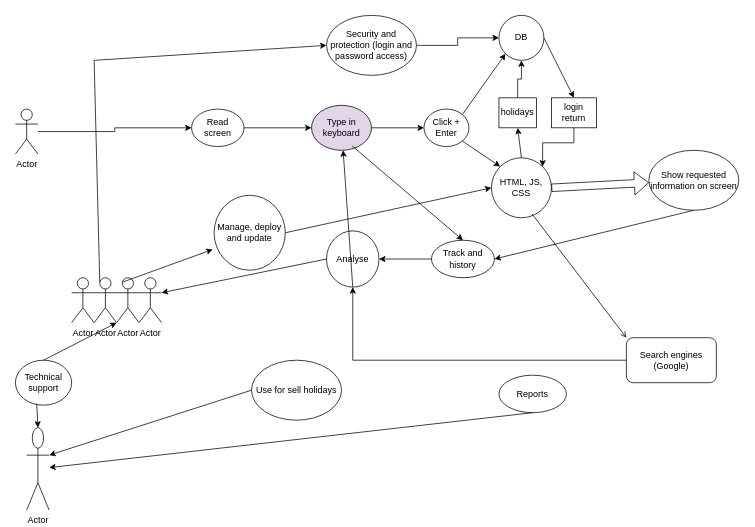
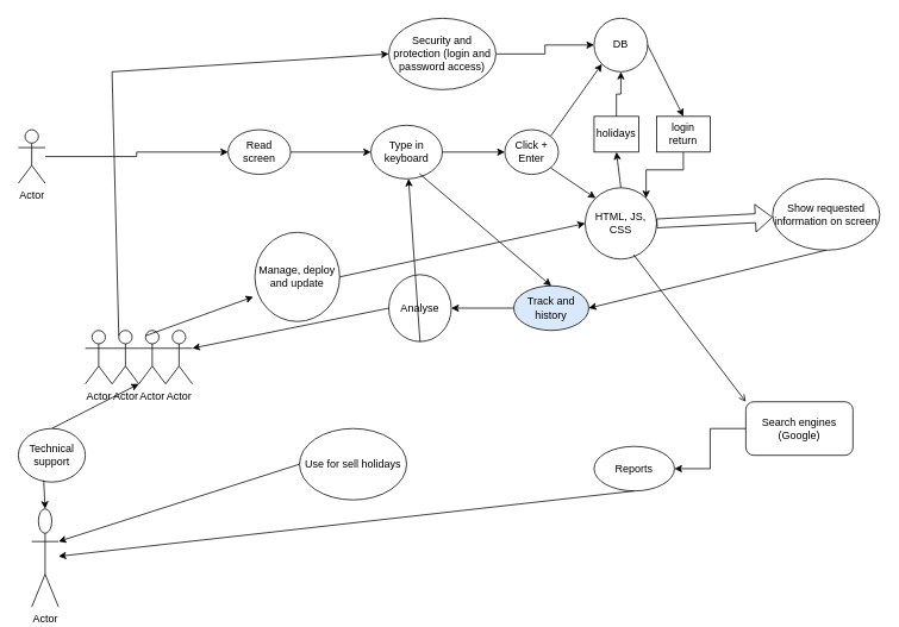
  <mxCell id="0" />
  <mxCell id="1" parent="0" />
  <mxCell id="2" value="" style="edgeStyle=orthogonalEdgeStyle;rounded=0;orthogonalLoop=1;jettySize=auto;html=1;" edge="1" parent="1" source="3" target="10"><mxGeometry relative="1" as="geometry" /></mxCell>
  <mxCell id="3" value="Actor" style="shape=umlActor;verticalLabelPosition=bottom;verticalAlign=top;html=1;outlineConnect=0;" vertex="1" parent="1"><mxGeometry x="20" y="145" width="30" height="60" as="geometry" /></mxCell>
  <mxCell id="4" value="Actor" style="shape=umlActor;verticalLabelPosition=bottom;verticalAlign=top;html=1;outlineConnect=0;" vertex="1" parent="1"><mxGeometry x="35" y="570" width="30" height="110" as="geometry" /></mxCell>
  <mxCell id="5" value="Actor" style="shape=umlActor;verticalLabelPosition=bottom;verticalAlign=top;html=1;outlineConnect=0;" vertex="1" parent="1"><mxGeometry x="95" y="370" width="30" height="60" as="geometry" /></mxCell>
  <mxCell id="6" value="Actor" style="shape=umlActor;verticalLabelPosition=bottom;verticalAlign=top;html=1;outlineConnect=0;" vertex="1" parent="1"><mxGeometry x="125" y="370" width="30" height="60" as="geometry" /></mxCell>
  <mxCell id="7" value="Actor" style="shape=umlActor;verticalLabelPosition=bottom;verticalAlign=top;html=1;outlineConnect=0;" vertex="1" parent="1"><mxGeometry x="155" y="370" width="30" height="60" as="geometry" /></mxCell>
  <mxCell id="8" value="Actor" style="shape=umlActor;verticalLabelPosition=bottom;verticalAlign=top;html=1;outlineConnect=0;" vertex="1" parent="1"><mxGeometry x="185" y="370" width="30" height="60" as="geometry" /></mxCell>
  <mxCell id="9" value="" style="edgeStyle=orthogonalEdgeStyle;rounded=0;orthogonalLoop=1;jettySize=auto;html=1;" edge="1" parent="1" source="10" target="11"><mxGeometry relative="1" as="geometry" /></mxCell>
  <mxCell id="10" value="Read screen" style="ellipse;whiteSpace=wrap;html=1;" vertex="1" parent="1"><mxGeometry x="255" y="145" width="70" height="50" as="geometry" /></mxCell>
- <mxCell id="11" value="Type in keyboard" style="ellipse;whiteSpace=wrap;html=1;fillColor=#e1d5e7;" vertex="1" parent="1"><mxGeometry x="415" y="140" width="80" height="60" as="geometry" /></mxCell>
+ <mxCell id="11" value="Type in keyboard" style="ellipse;whiteSpace=wrap;html=1;" vertex="1" parent="1"><mxGeometry x="415" y="140" width="80" height="60" as="geometry" /></mxCell>
  <mxCell id="12" value="Click + Enter" style="ellipse;whiteSpace=wrap;html=1;" vertex="1" parent="1"><mxGeometry x="565" y="145" width="60" height="50" as="geometry" /></mxCell>
  <mxCell id="13" value="" style="endArrow=classic;html=1;rounded=0;exitX=1;exitY=0.5;exitDx=0;exitDy=0;entryX=0;entryY=0.5;entryDx=0;entryDy=0;" edge="1" parent="1" source="11" target="12"><mxGeometry width="50" height="50" relative="1" as="geometry"><mxPoint x="655" y="300" as="sourcePoint" /><mxPoint x="705" y="250" as="targetPoint" /></mxGeometry></mxCell>
  <mxCell id="14" value="DB" style="ellipse;whiteSpace=wrap;html=1;" vertex="1" parent="1"><mxGeometry x="665" y="20" width="60" height="60" as="geometry" /></mxCell>
  <mxCell id="15" value="HTML, JS, CSS" style="ellipse;whiteSpace=wrap;html=1;" vertex="1" parent="1"><mxGeometry x="655" y="210" width="80" height="80" as="geometry" /></mxCell>
  <mxCell id="16" value="" style="endArrow=classic;html=1;rounded=0;exitX=1;exitY=0;exitDx=0;exitDy=0;entryX=0;entryY=1;entryDx=0;entryDy=0;" edge="1" parent="1" source="12" target="14"><mxGeometry width="50" height="50" relative="1" as="geometry"><mxPoint x="655" y="300" as="sourcePoint" /><mxPoint x="705" y="250" as="targetPoint" /></mxGeometry></mxCell>
  <mxCell id="17" value="" style="endArrow=classic;html=1;rounded=0;exitX=1;exitY=1;exitDx=0;exitDy=0;entryX=0;entryY=0;entryDx=0;entryDy=0;" edge="1" parent="1" source="12" target="15"><mxGeometry width="50" height="50" relative="1" as="geometry"><mxPoint x="655" y="300" as="sourcePoint" /><mxPoint x="705" y="250" as="targetPoint" /></mxGeometry></mxCell>
  <mxCell id="18" value="" style="edgeStyle=orthogonalEdgeStyle;rounded=0;orthogonalLoop=1;jettySize=auto;html=1;" edge="1" parent="1" source="19" target="14"><mxGeometry relative="1" as="geometry" /></mxCell>
  <mxCell id="19" value="holidays" style="rounded=0;whiteSpace=wrap;html=1;" vertex="1" parent="1"><mxGeometry x="665" y="130" width="50" height="40" as="geometry" /></mxCell>
  <mxCell id="20" value="" style="edgeStyle=orthogonalEdgeStyle;rounded=0;orthogonalLoop=1;jettySize=auto;html=1;entryX=1;entryY=0;entryDx=0;entryDy=0;" edge="1" parent="1" source="21" target="15"><mxGeometry relative="1" as="geometry" /></mxCell>
  <mxCell id="21" value="login return" style="rounded=0;whiteSpace=wrap;html=1;" vertex="1" parent="1"><mxGeometry x="735" y="130" width="60" height="40" as="geometry" /></mxCell>
  <mxCell id="22" value="" style="endArrow=classic;html=1;rounded=0;exitX=0.5;exitY=0;exitDx=0;exitDy=0;entryX=0.5;entryY=1;entryDx=0;entryDy=0;" edge="1" parent="1" source="15" target="19"><mxGeometry width="50" height="50" relative="1" as="geometry"><mxPoint x="655" y="300" as="sourcePoint" /><mxPoint x="705" y="250" as="targetPoint" /></mxGeometry></mxCell>
  <mxCell id="23" value="" style="endArrow=classic;html=1;rounded=0;exitX=1;exitY=0.5;exitDx=0;exitDy=0;entryX=0.5;entryY=0;entryDx=0;entryDy=0;" edge="1" parent="1" source="14" target="21"><mxGeometry width="50" height="50" relative="1" as="geometry"><mxPoint x="655" y="300" as="sourcePoint" /><mxPoint x="705" y="250" as="targetPoint" /></mxGeometry></mxCell>
  <mxCell id="24" value="" style="shape=flexArrow;endArrow=classic;html=1;rounded=0;exitX=1;exitY=0.5;exitDx=0;exitDy=0;" edge="1" parent="1" source="15" target="25"><mxGeometry width="50" height="50" relative="1" as="geometry"><mxPoint x="655" y="300" as="sourcePoint" /><mxPoint x="865" y="240" as="targetPoint" /></mxGeometry></mxCell>
  <mxCell id="25" value="Show requested information on screen" style="ellipse;whiteSpace=wrap;html=1;" vertex="1" parent="1"><mxGeometry x="865" y="200" width="120" height="80" as="geometry" /></mxCell>
  <mxCell id="26" value="" style="endArrow=classic;startArrow=none;html=1;rounded=0;exitX=0.5;exitY=0;exitDx=0;exitDy=0;exitPerimeter=0;entryX=0;entryY=1;entryDx=0;entryDy=0;entryPerimeter=0;" edge="1" parent="1" source="47" target="7"><mxGeometry width="50" height="50" relative="1" as="geometry"><mxPoint x="655" y="450" as="sourcePoint" /><mxPoint x="705" y="400" as="targetPoint" /></mxGeometry></mxCell>
  <mxCell id="27" value="" style="edgeStyle=orthogonalEdgeStyle;rounded=0;orthogonalLoop=1;jettySize=auto;html=1;" edge="1" parent="1" source="28" target="31"><mxGeometry relative="1" as="geometry" /></mxCell>
- <mxCell id="28" value="Track and history" style="ellipse;whiteSpace=wrap;html=1;" vertex="1" parent="1"><mxGeometry x="575" y="320" width="84" height="50" as="geometry" /></mxCell>
+ <mxCell id="28" value="Track and history" style="ellipse;whiteSpace=wrap;html=1;fillColor=#dae8fc;" vertex="1" parent="1"><mxGeometry x="575" y="320" width="84" height="50" as="geometry" /></mxCell>
  <mxCell id="29" value="" style="endArrow=classic;html=1;rounded=0;exitX=0.5;exitY=1;exitDx=0;exitDy=0;entryX=1;entryY=0.5;entryDx=0;entryDy=0;" edge="1" parent="1" source="25" target="28"><mxGeometry width="50" height="50" relative="1" as="geometry"><mxPoint x="655" y="300" as="sourcePoint" /><mxPoint x="705" y="250" as="targetPoint" /></mxGeometry></mxCell>
  <mxCell id="30" value="" style="endArrow=classic;html=1;rounded=0;exitX=0.678;exitY=0.903;exitDx=0;exitDy=0;exitPerimeter=0;entryX=0.5;entryY=0;entryDx=0;entryDy=0;" edge="1" parent="1" source="11" target="28"><mxGeometry width="50" height="50" relative="1" as="geometry"><mxPoint x="655" y="300" as="sourcePoint" /><mxPoint x="405" y="300" as="targetPoint" /></mxGeometry></mxCell>
  <mxCell id="31" value="Analyse" style="ellipse;whiteSpace=wrap;html=1;" vertex="1" parent="1"><mxGeometry x="435" y="307.5" width="70" height="75" as="geometry" /></mxCell>
  <mxCell id="32" value="" style="endArrow=classic;html=1;rounded=0;exitX=0;exitY=0.5;exitDx=0;exitDy=0;entryX=1;entryY=0.333;entryDx=0;entryDy=0;entryPerimeter=0;" edge="1" parent="1" source="31" target="8"><mxGeometry width="50" height="50" relative="1" as="geometry"><mxPoint x="655" y="300" as="sourcePoint" /><mxPoint x="705" y="250" as="targetPoint" /></mxGeometry></mxCell>
  <mxCell id="33" value="Use for sell holidays" style="ellipse;whiteSpace=wrap;html=1;" vertex="1" parent="1"><mxGeometry x="335" y="480" width="120" height="80" as="geometry" /></mxCell>
  <mxCell id="34" value="" style="endArrow=classic;html=1;rounded=0;exitX=0;exitY=0.5;exitDx=0;exitDy=0;entryX=1;entryY=0.333;entryDx=0;entryDy=0;entryPerimeter=0;" edge="1" parent="1" source="33" target="4"><mxGeometry width="50" height="50" relative="1" as="geometry"><mxPoint x="655" y="450" as="sourcePoint" /><mxPoint x="705" y="400" as="targetPoint" /></mxGeometry></mxCell>
  <mxCell id="35" value="" style="endArrow=classic;html=1;rounded=0;exitX=0.5;exitY=1;exitDx=0;exitDy=0;" edge="1" parent="1" source="31" target="11"><mxGeometry width="50" height="50" relative="1" as="geometry"><mxPoint x="655" y="450" as="sourcePoint" /><mxPoint x="705" y="400" as="targetPoint" /></mxGeometry></mxCell>
- <mxCell id="36" value="" style="edgeStyle=orthogonalEdgeStyle;rounded=0;orthogonalLoop=1;jettySize=auto;html=1;" edge="1" parent="1" source="37" target="31"><mxGeometry relative="1" as="geometry" /></mxCell>
+ <mxCell id="36" value="" style="edgeStyle=orthogonalEdgeStyle;rounded=0;orthogonalLoop=1;jettySize=auto;html=1;" edge="1" parent="1" source="37" target="39"><mxGeometry relative="1" as="geometry" /></mxCell>
  <mxCell id="37" value="Search engines (Google)" style="rounded=1;whiteSpace=wrap;html=1;" vertex="1" parent="1"><mxGeometry x="835" y="450" width="120" height="60" as="geometry" /></mxCell>
  <mxCell id="38" value="" style="endArrow=open;html=1;rounded=0;entryX=0;entryY=0;entryDx=0;entryDy=0;exitX=0.678;exitY=0.937;exitDx=0;exitDy=0;exitPerimeter=0;" edge="1" parent="1" source="15" target="37"><mxGeometry width="50" height="50" relative="1" as="geometry"><mxPoint x="655" y="440" as="sourcePoint" /><mxPoint x="705" y="390" as="targetPoint" /></mxGeometry></mxCell>
  <mxCell id="39" value="Reports" style="ellipse;whiteSpace=wrap;html=1;" vertex="1" parent="1"><mxGeometry x="665" y="500" width="90" height="50" as="geometry" /></mxCell>
  <mxCell id="40" value="" style="endArrow=classic;html=1;rounded=0;exitX=0.5;exitY=1;exitDx=0;exitDy=0;" edge="1" parent="1" source="39" target="4"><mxGeometry width="50" height="50" relative="1" as="geometry"><mxPoint x="655" y="440" as="sourcePoint" /><mxPoint x="705" y="390" as="targetPoint" /></mxGeometry></mxCell>
  <mxCell id="41" value="Manage, deploy and update" style="ellipse;whiteSpace=wrap;html=1;" vertex="1" parent="1"><mxGeometry x="285" y="260" width="95" height="100" as="geometry" /></mxCell>
  <mxCell id="42" value="" style="endArrow=classic;html=1;rounded=0;exitX=0.25;exitY=0.1;exitDx=0;exitDy=0;exitPerimeter=0;entryX=-0.02;entryY=0.723;entryDx=0;entryDy=0;entryPerimeter=0;" edge="1" parent="1" source="7" target="41"><mxGeometry width="50" height="50" relative="1" as="geometry"><mxPoint x="655" y="280" as="sourcePoint" /><mxPoint x="705" y="230" as="targetPoint" /></mxGeometry></mxCell>
  <mxCell id="43" value="" style="endArrow=classic;html=1;rounded=0;exitX=1;exitY=0.5;exitDx=0;exitDy=0;entryX=0;entryY=0.5;entryDx=0;entryDy=0;" edge="1" parent="1" source="41" target="15"><mxGeometry width="50" height="50" relative="1" as="geometry"><mxPoint x="655" y="280" as="sourcePoint" /><mxPoint x="705" y="230" as="targetPoint" /></mxGeometry></mxCell>
  <mxCell id="44" value="" style="edgeStyle=orthogonalEdgeStyle;rounded=0;orthogonalLoop=1;jettySize=auto;html=1;" edge="1" parent="1" source="45" target="14"><mxGeometry relative="1" as="geometry" /></mxCell>
  <mxCell id="45" value="Security and protection (login and password access)" style="ellipse;whiteSpace=wrap;html=1;" vertex="1" parent="1"><mxGeometry x="435" y="20" width="120" height="80" as="geometry" /></mxCell>
  <mxCell id="46" value="" style="endArrow=classic;html=1;rounded=0;exitX=0.25;exitY=0.1;exitDx=0;exitDy=0;exitPerimeter=0;entryX=0;entryY=0.5;entryDx=0;entryDy=0;" edge="1" parent="1" source="6" target="45"><mxGeometry width="50" height="50" relative="1" as="geometry"><mxPoint x="655" y="270" as="sourcePoint" /><mxPoint x="705" y="220" as="targetPoint" /><Array as="points"><mxPoint x="125" y="80" /></Array></mxGeometry></mxCell>
  <mxCell id="47" value="Technical support" style="ellipse;whiteSpace=wrap;html=1;" vertex="1" parent="1"><mxGeometry x="20" y="480" width="75" height="60" as="geometry" /></mxCell>
  <mxCell id="48" value="" style="endArrow=none;startArrow=classic;html=1;rounded=0;exitX=0.5;exitY=0;exitDx=0;exitDy=0;exitPerimeter=0;entryX=0.379;entryY=0.967;entryDx=0;entryDy=0;entryPerimeter=0;" edge="1" parent="1" source="4" target="47"><mxGeometry width="50" height="50" relative="1" as="geometry"><mxPoint x="50" y="570" as="sourcePoint" /><mxPoint x="155" y="430" as="targetPoint" /></mxGeometry></mxCell>
